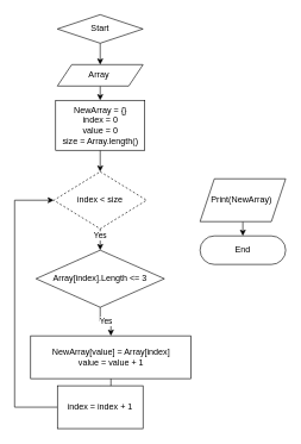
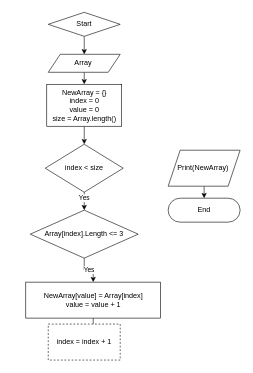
  <mxCell id="0" />
  <mxCell id="1" parent="0" />
  <mxCell id="2" style="edgeStyle=orthogonalEdgeStyle;rounded=0;orthogonalLoop=1;jettySize=auto;html=1;exitX=0.5;exitY=1;exitDx=0;exitDy=0;entryX=0.5;entryY=0;entryDx=0;entryDy=0;" edge="1" parent="1" source="3" target="7"><mxGeometry relative="1" as="geometry" /></mxCell>
  <mxCell id="3" value="Start" style="rhombus;whiteSpace=wrap;html=1;arcSize=50;" parent="1" vertex="1"><mxGeometry x="80" y="20" width="120" height="40" as="geometry" /></mxCell>
  <mxCell id="4" style="edgeStyle=orthogonalEdgeStyle;rounded=0;orthogonalLoop=1;jettySize=auto;html=1;exitX=0.5;exitY=1;exitDx=0;exitDy=0;entryX=0.5;entryY=0;entryDx=0;entryDy=0;" edge="1" parent="1" source="5" target="11"><mxGeometry relative="1" as="geometry" /></mxCell>
  <mxCell id="5" value="NewArray = {}&lt;br&gt;index = 0&lt;br&gt;value = 0&lt;br&gt;size = Array.length()" style="rounded=0;whiteSpace=wrap;html=1;" parent="1" vertex="1"><mxGeometry x="77.5" y="140" width="125" height="70" as="geometry" /></mxCell>
  <mxCell id="6" style="edgeStyle=orthogonalEdgeStyle;rounded=0;orthogonalLoop=1;jettySize=auto;html=1;exitX=0.5;exitY=1;exitDx=0;exitDy=0;entryX=0.5;entryY=0;entryDx=0;entryDy=0;" edge="1" parent="1" source="7" target="5"><mxGeometry relative="1" as="geometry" /></mxCell>
  <mxCell id="7" value="Array&amp;nbsp;" style="shape=parallelogram;perimeter=parallelogramPerimeter;whiteSpace=wrap;html=1;fixedSize=1;" parent="1" vertex="1"><mxGeometry x="80" y="90" width="120" height="30" as="geometry" /></mxCell>
  <mxCell id="8" value="Yes" style="edgeStyle=orthogonalEdgeStyle;rounded=0;orthogonalLoop=1;jettySize=auto;html=1;exitX=0.5;exitY=1;exitDx=0;exitDy=0;entryX=0.5;entryY=0;entryDx=0;entryDy=0;" edge="1" parent="1" source="9" target="13"><mxGeometry relative="1" as="geometry" /></mxCell>
  <mxCell id="9" value="Array[index].Length &amp;lt;= 3" style="rhombus;whiteSpace=wrap;html=1;" vertex="1" parent="1"><mxGeometry x="50" y="350" width="180" height="80" as="geometry" /></mxCell>
  <mxCell id="10" value="Yes" style="edgeStyle=orthogonalEdgeStyle;rounded=0;orthogonalLoop=1;jettySize=auto;html=1;exitX=0.5;exitY=1;exitDx=0;exitDy=0;entryX=0.5;entryY=0;entryDx=0;entryDy=0;" edge="1" parent="1" source="11" target="9"><mxGeometry x="-0.333" relative="1" as="geometry"><Array as="points"><mxPoint x="140" y="330" /><mxPoint x="140" y="330" /></Array><mxPoint as="offset" /></mxGeometry></mxCell>
- <mxCell id="11" value="index &amp;lt; size" style="rhombus;whiteSpace=wrap;html=1;dashed=1;" vertex="1" parent="1"><mxGeometry x="75" y="240" width="130" height="80" as="geometry" /></mxCell>
+ <mxCell id="11" value="index &amp;lt; size" style="rhombus;whiteSpace=wrap;html=1;" vertex="1" parent="1"><mxGeometry x="75" y="240" width="130" height="80" as="geometry" /></mxCell>
  <mxCell id="12" value="" style="edgeStyle=orthogonalEdgeStyle;rounded=0;orthogonalLoop=1;jettySize=auto;html=1;" edge="1" parent="1" source="13" target="15"><mxGeometry relative="1" as="geometry" /></mxCell>
  <mxCell id="13" value="NewArray[value] = Array[index]&lt;br&gt;value = value + 1" style="rounded=0;whiteSpace=wrap;html=1;" vertex="1" parent="1"><mxGeometry x="42.5" y="470" width="225" height="60" as="geometry" /></mxCell>
- <mxCell id="14" style="edgeStyle=orthogonalEdgeStyle;rounded=0;orthogonalLoop=1;jettySize=auto;html=1;exitX=0;exitY=0.5;exitDx=0;exitDy=0;entryX=0;entryY=0.5;entryDx=0;entryDy=0;" edge="1" parent="1" source="15" target="11"><mxGeometry relative="1" as="geometry"><Array as="points"><mxPoint x="20" y="570" /><mxPoint x="20" y="280" /></Array></mxGeometry></mxCell>
- <mxCell id="15" value="index = index + 1" style="rounded=0;whiteSpace=wrap;html=1;" vertex="1" parent="1"><mxGeometry x="80" y="540" width="120" height="60" as="geometry" /></mxCell>
+ <mxCell id="15" value="index = index + 1" style="rounded=0;whiteSpace=wrap;html=1;dashed=1;" vertex="1" parent="1"><mxGeometry x="80" y="540" width="120" height="60" as="geometry" /></mxCell>
  <mxCell id="16" style="edgeStyle=orthogonalEdgeStyle;rounded=0;orthogonalLoop=1;jettySize=auto;html=1;exitX=0.5;exitY=1;exitDx=0;exitDy=0;entryX=0.5;entryY=0;entryDx=0;entryDy=0;" edge="1" parent="1" source="17" target="18"><mxGeometry relative="1" as="geometry" /></mxCell>
  <mxCell id="17" value="Print(NewArray)&amp;nbsp;" style="shape=parallelogram;perimeter=parallelogramPerimeter;whiteSpace=wrap;html=1;fixedSize=1;" vertex="1" parent="1"><mxGeometry x="280" y="250" width="120" height="60" as="geometry" /></mxCell>
  <mxCell id="18" value="End" style="rounded=1;whiteSpace=wrap;html=1;arcSize=50;" vertex="1" parent="1"><mxGeometry x="280" y="330" width="120" height="40" as="geometry" /></mxCell>
